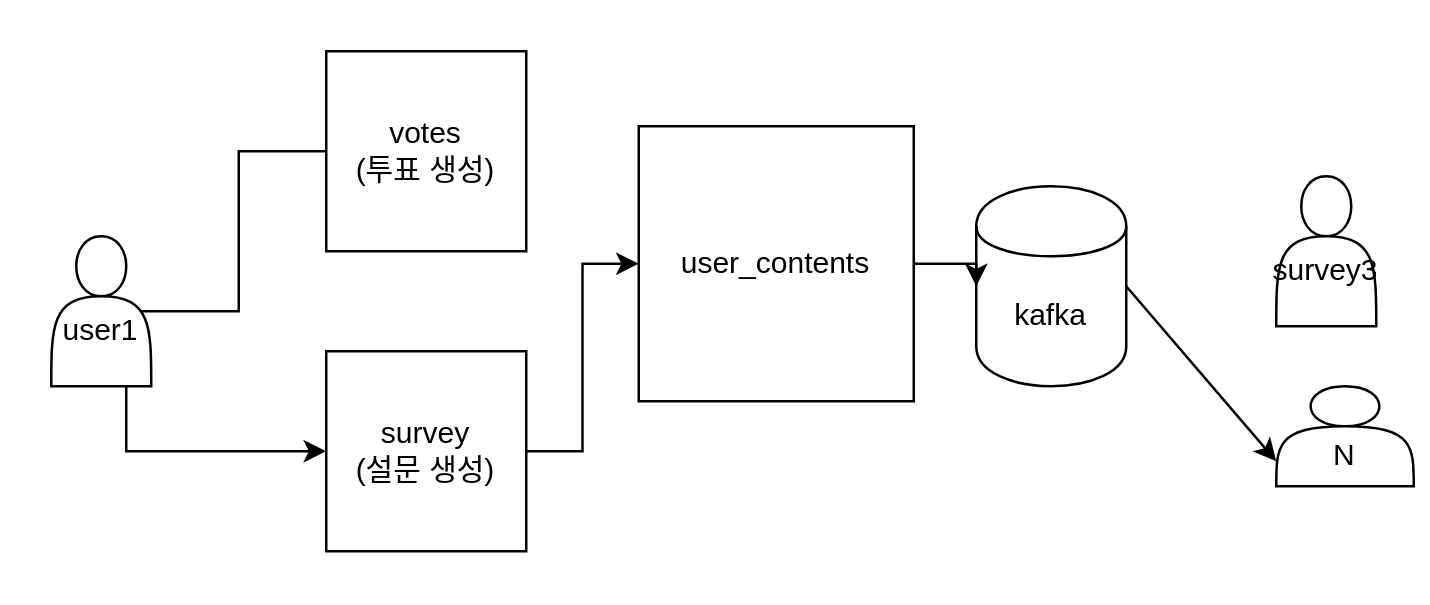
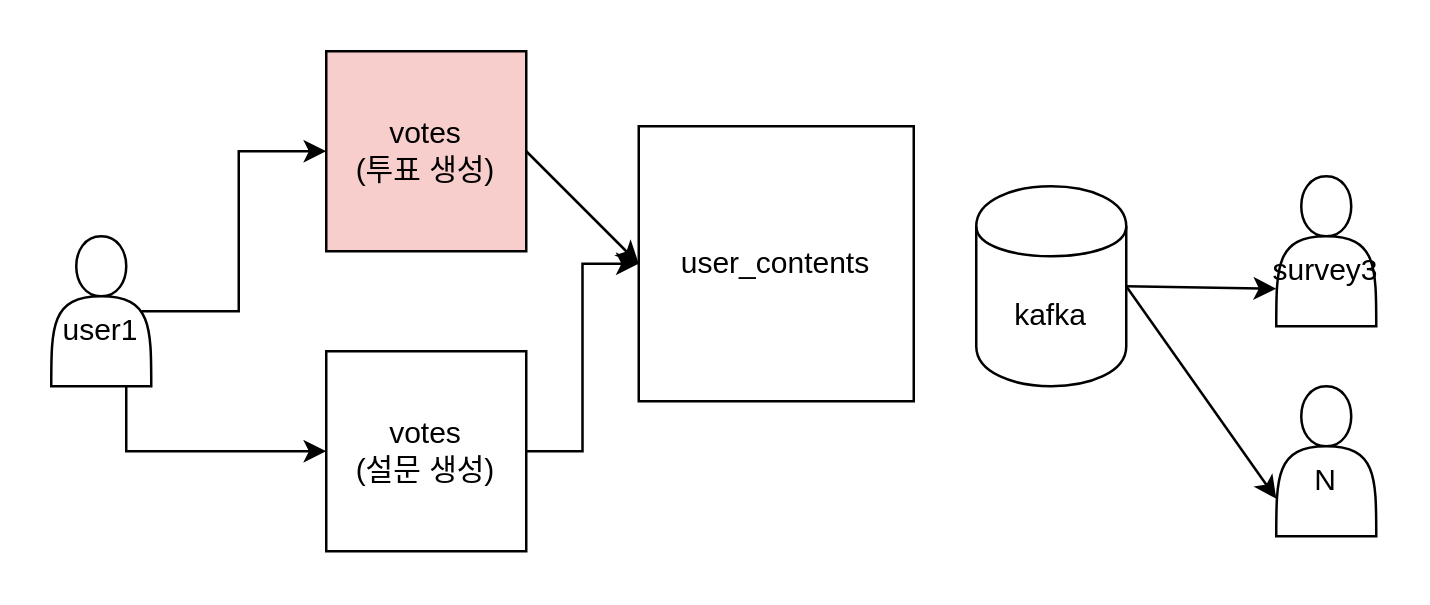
  <mxCell id="0" />
  <mxCell id="1" parent="0" />
- <mxCell id="3" value="votes&lt;br&gt;(투표 생성)" style="whiteSpace=wrap;html=1;aspect=fixed;" vertex="1" parent="1"><mxGeometry x="130" y="20" width="80" height="80" as="geometry" /></mxCell>
+ <mxCell id="2" value="" style="endArrow=classic;html=1;rounded=0;exitX=1;exitY=0.5;exitDx=0;exitDy=0;entryX=0;entryY=0.5;entryDx=0;entryDy=0;" edge="1" parent="1" source="3" target="15"><mxGeometry width="50" height="50" relative="1" as="geometry"><mxPoint x="290" y="84" as="sourcePoint" /><mxPoint x="410" y="64" as="targetPoint" /></mxGeometry></mxCell>
+ <mxCell id="3" value="votes&lt;br&gt;(투표 생성)" style="whiteSpace=wrap;html=1;aspect=fixed;fillColor=#f8cecc;" vertex="1" parent="1"><mxGeometry x="130" y="20" width="80" height="80" as="geometry" /></mxCell>
  <mxCell id="4" value="kafka" style="shape=cylinder;whiteSpace=wrap;html=1;boundedLbl=1;backgroundOutline=1;" vertex="1" parent="1"><mxGeometry x="390" y="74" width="60" height="80" as="geometry" /></mxCell>
- <mxCell id="5" style="edgeStyle=orthogonalEdgeStyle;rounded=0;orthogonalLoop=1;jettySize=auto;html=1;exitX=0.9;exitY=0.5;exitDx=0;exitDy=0;exitPerimeter=0;entryX=0;entryY=0.5;entryDx=0;entryDy=0;endArrow=none;" edge="1" parent="1" source="7" target="3"><mxGeometry relative="1" as="geometry" /></mxCell>
+ <mxCell id="5" style="edgeStyle=orthogonalEdgeStyle;rounded=0;orthogonalLoop=1;jettySize=auto;html=1;exitX=0.9;exitY=0.5;exitDx=0;exitDy=0;exitPerimeter=0;entryX=0;entryY=0.5;entryDx=0;entryDy=0;" edge="1" parent="1" source="7" target="3"><mxGeometry relative="1" as="geometry" /></mxCell>
  <mxCell id="6" style="edgeStyle=orthogonalEdgeStyle;rounded=0;orthogonalLoop=1;jettySize=auto;html=1;exitX=0.75;exitY=1;exitDx=0;exitDy=0;" edge="1" parent="1" source="7" target="9"><mxGeometry relative="1" as="geometry" /></mxCell>
  <mxCell id="7" value="&lt;br&gt;user1" style="shape=actor;whiteSpace=wrap;html=1;" vertex="1" parent="1"><mxGeometry x="20" y="94" width="40" height="60" as="geometry" /></mxCell>
  <mxCell id="8" style="edgeStyle=orthogonalEdgeStyle;rounded=0;orthogonalLoop=1;jettySize=auto;html=1;exitX=1;exitY=0.5;exitDx=0;exitDy=0;entryX=0;entryY=0.5;entryDx=0;entryDy=0;" edge="1" parent="1" source="9" target="15"><mxGeometry relative="1" as="geometry" /></mxCell>
- <mxCell id="9" value="survey&lt;br&gt;(설문 생성)" style="whiteSpace=wrap;html=1;aspect=fixed;" vertex="1" parent="1"><mxGeometry x="130" y="140" width="80" height="80" as="geometry" /></mxCell>
+ <mxCell id="9" value="votes&lt;br&gt;(설문 생성)" style="whiteSpace=wrap;html=1;aspect=fixed;" vertex="1" parent="1"><mxGeometry x="130" y="140" width="80" height="80" as="geometry" /></mxCell>
  <mxCell id="10" value="&lt;br&gt;survey3" style="shape=actor;whiteSpace=wrap;html=1;" vertex="1" parent="1"><mxGeometry x="510" y="70" width="40" height="60" as="geometry" /></mxCell>
- <mxCell id="11" value="&lt;br&gt;N" style="shape=actor;whiteSpace=wrap;html=1;" vertex="1" parent="1"><mxGeometry x="510" y="154" width="55" height="40" as="geometry" /></mxCell>
+ <mxCell id="11" value="&lt;br&gt;N" style="shape=actor;whiteSpace=wrap;html=1;" vertex="1" parent="1"><mxGeometry x="510" y="154" width="40" height="60" as="geometry" /></mxCell>
+ <mxCell id="12" value="" style="endArrow=classic;html=1;rounded=0;exitX=1;exitY=0.5;exitDx=0;exitDy=0;entryX=0;entryY=0.75;entryDx=0;entryDy=0;" edge="1" parent="1" source="4" target="10"><mxGeometry width="50" height="50" relative="1" as="geometry"><mxPoint x="460" y="124" as="sourcePoint" /><mxPoint x="560" y="49" as="targetPoint" /></mxGeometry></mxCell>
  <mxCell id="13" value="" style="endArrow=classic;html=1;rounded=0;entryX=0;entryY=0.75;entryDx=0;entryDy=0;" edge="1" parent="1" target="11"><mxGeometry width="50" height="50" relative="1" as="geometry"><mxPoint x="450" y="114" as="sourcePoint" /><mxPoint x="570" y="59" as="targetPoint" /></mxGeometry></mxCell>
- <mxCell id="14" style="edgeStyle=orthogonalEdgeStyle;rounded=0;orthogonalLoop=1;jettySize=auto;html=1;exitX=1;exitY=0.5;exitDx=0;exitDy=0;entryX=0;entryY=0.5;entryDx=0;entryDy=0;" edge="1" parent="1" source="15" target="4"><mxGeometry relative="1" as="geometry" /></mxCell>
  <mxCell id="15" value="user_contents" style="whiteSpace=wrap;html=1;aspect=fixed;" vertex="1" parent="1"><mxGeometry x="255" y="50" width="110" height="110" as="geometry" /></mxCell>
